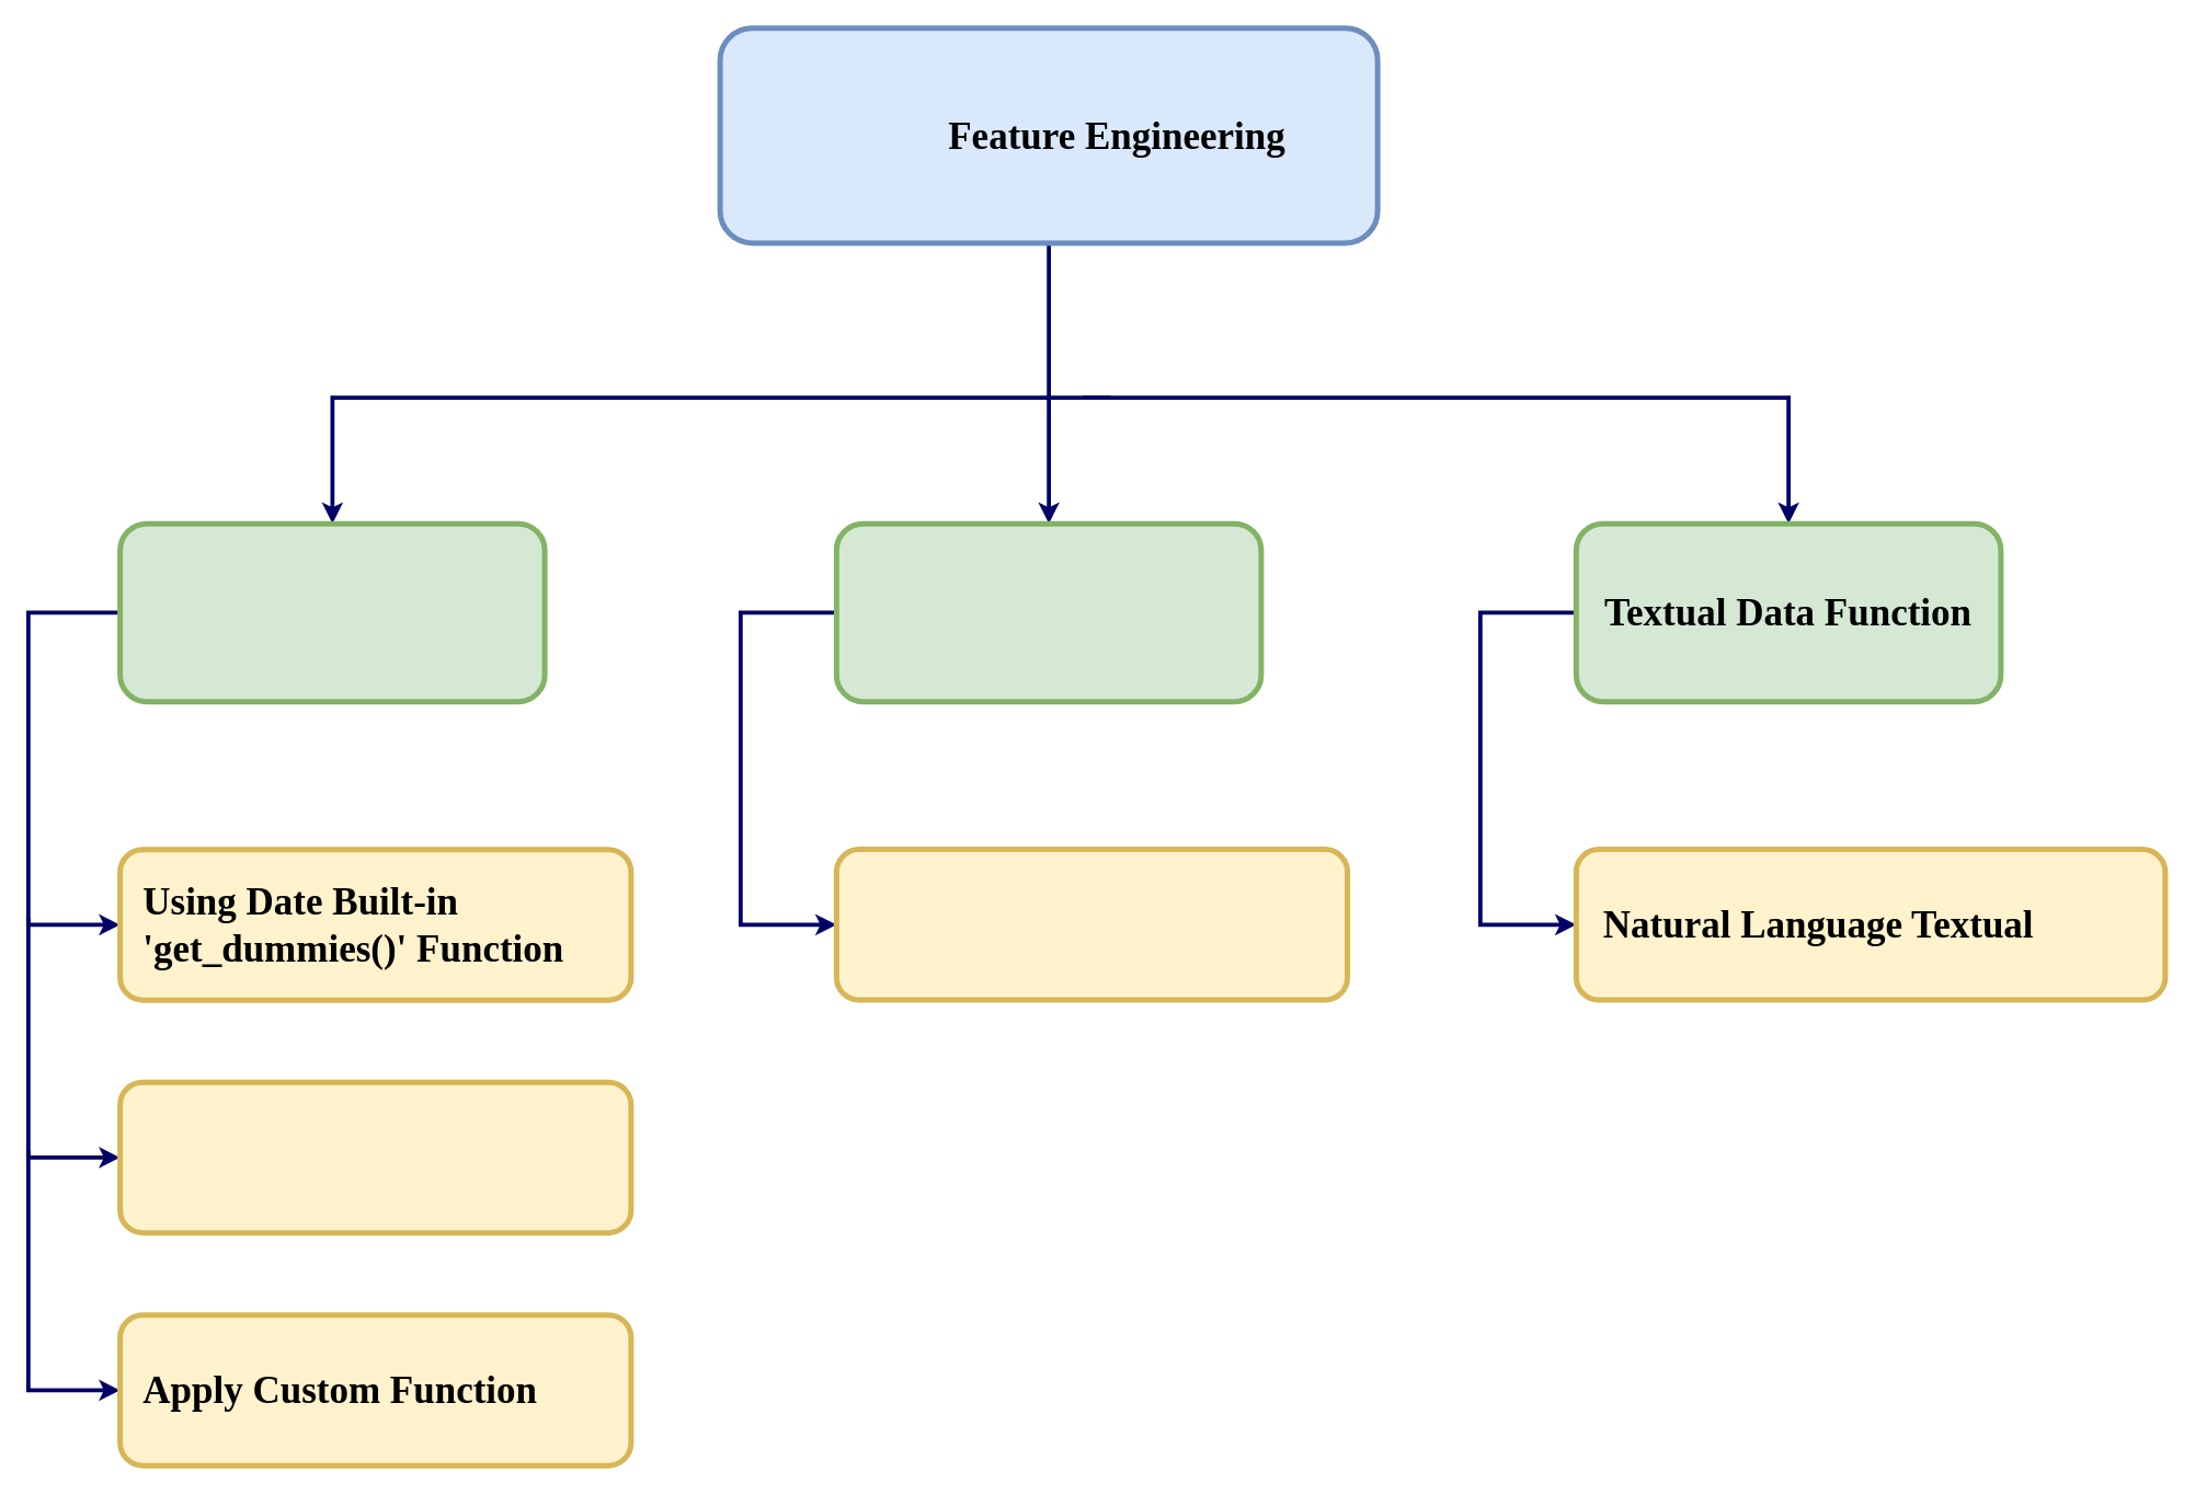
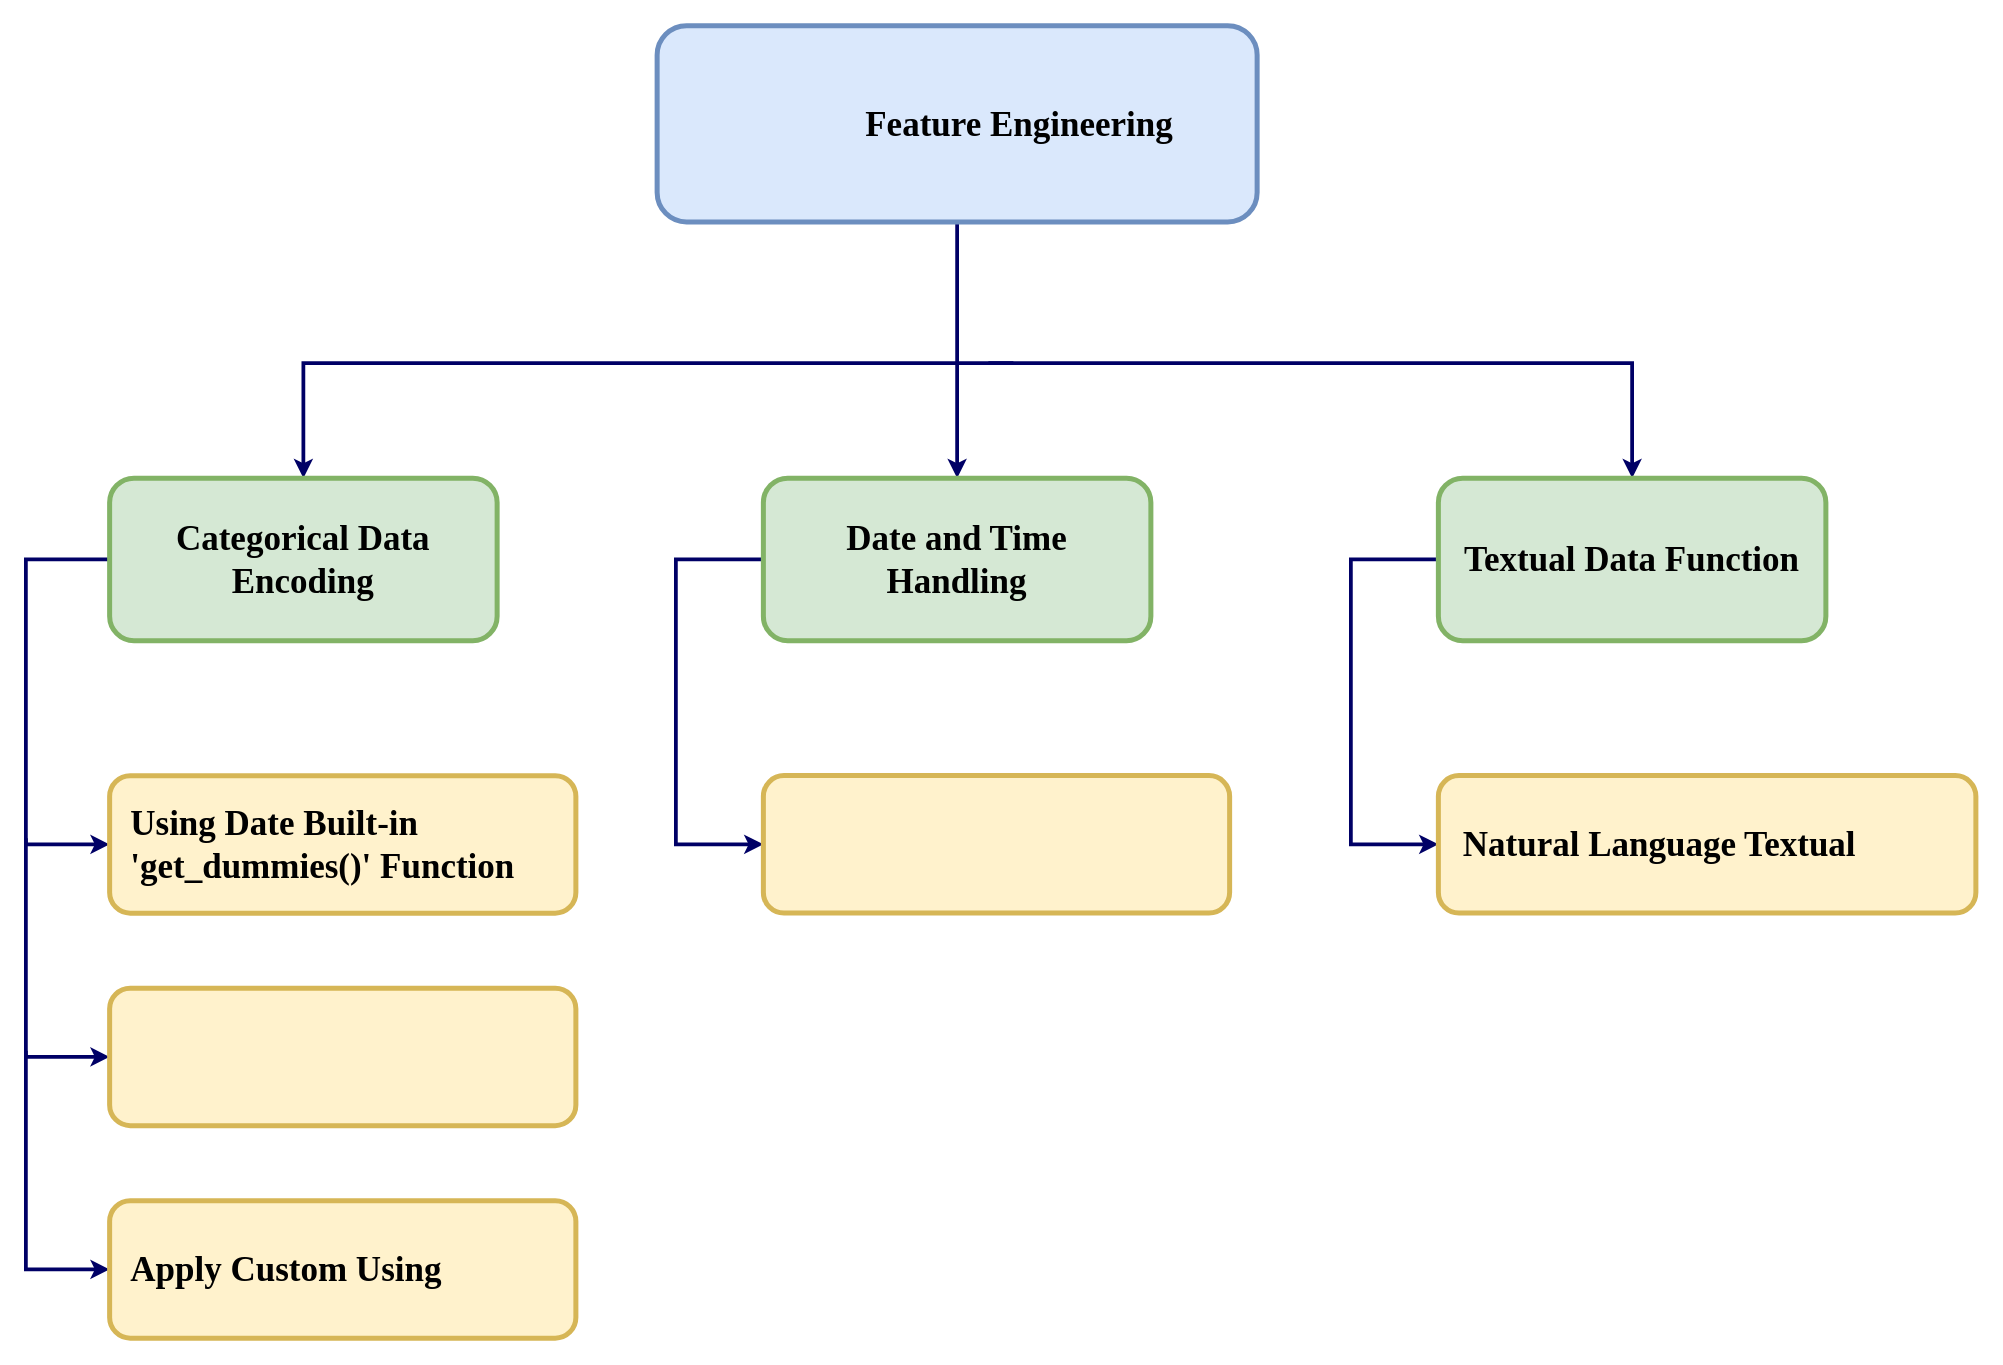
  <mxCell id="0" />
  <mxCell id="1" parent="0" />
  <mxCell id="2" style="edgeStyle=orthogonalEdgeStyle;rounded=0;orthogonalLoop=1;jettySize=auto;html=1;entryX=0.5;entryY=0;entryDx=0;entryDy=0;strokeColor=#000066;strokeWidth=3;" edge="1" parent="1" source="3" target="10"><mxGeometry relative="1" as="geometry" /></mxCell>
  <mxCell id="3" value="" style="rounded=1;whiteSpace=wrap;html=1;strokeWidth=4;fillColor=#dae8fc;strokeColor=#6c8ebf;" vertex="1" parent="1"><mxGeometry x="525" y="20" width="480" height="157" as="geometry" /></mxCell>
  <mxCell id="4" value="&lt;font face=&quot;Comic Sans MS&quot; size=&quot;1&quot; style=&quot;&quot;&gt;&lt;b style=&quot;font-size: 28px;&quot;&gt;Feature Engineering&lt;/b&gt;&lt;/font&gt;" style="text;html=1;strokeColor=none;fillColor=none;align=center;verticalAlign=middle;whiteSpace=wrap;rounded=0;" vertex="1" parent="1"><mxGeometry x="655" y="71" width="320" height="55" as="geometry" /></mxCell>
  <mxCell id="5" style="edgeStyle=orthogonalEdgeStyle;rounded=0;orthogonalLoop=1;jettySize=auto;html=1;entryX=0;entryY=0.5;entryDx=0;entryDy=0;strokeColor=#000066;strokeWidth=3;" edge="1" parent="1" source="7" target="16"><mxGeometry relative="1" as="geometry"><Array as="points"><mxPoint x="20" y="447" /><mxPoint x="20" y="675" /></Array></mxGeometry></mxCell>
  <mxCell id="6" style="edgeStyle=orthogonalEdgeStyle;rounded=0;orthogonalLoop=1;jettySize=auto;html=1;strokeColor=#000066;strokeWidth=3;" edge="1" parent="1" target="7"><mxGeometry relative="1" as="geometry"><mxPoint x="810" y="290" as="sourcePoint" /><Array as="points"><mxPoint x="242" y="290" /></Array></mxGeometry></mxCell>
  <mxCell id="7" value="" style="rounded=1;whiteSpace=wrap;html=1;strokeWidth=4;fillColor=#d5e8d4;strokeColor=#82b366;" vertex="1" parent="1"><mxGeometry x="87" y="382" width="310" height="130" as="geometry" /></mxCell>
+ <mxCell id="8" value="&lt;font face=&quot;Comic Sans MS&quot; size=&quot;1&quot; style=&quot;&quot;&gt;&lt;b style=&quot;font-size: 28px;&quot;&gt;Categorical Data Encoding&lt;/b&gt;&lt;/font&gt;" style="text;html=1;strokeColor=none;fillColor=none;align=center;verticalAlign=middle;whiteSpace=wrap;rounded=0;" vertex="1" parent="1"><mxGeometry x="102" y="419.5" width="280" height="55" as="geometry" /></mxCell>
  <mxCell id="9" style="edgeStyle=orthogonalEdgeStyle;rounded=0;orthogonalLoop=1;jettySize=auto;html=1;entryX=0;entryY=0.5;entryDx=0;entryDy=0;strokeColor=#000066;strokeWidth=3;" edge="1" parent="1" source="10" target="23"><mxGeometry relative="1" as="geometry"><Array as="points"><mxPoint x="540" y="447" /><mxPoint x="540" y="675" /></Array></mxGeometry></mxCell>
  <mxCell id="10" value="" style="rounded=1;whiteSpace=wrap;html=1;strokeWidth=4;fillColor=#d5e8d4;strokeColor=#82b366;" vertex="1" parent="1"><mxGeometry x="610" y="382" width="310" height="130" as="geometry" /></mxCell>
+ <mxCell id="11" value="&lt;font face=&quot;Comic Sans MS&quot;&gt;&lt;span style=&quot;font-size: 28px;&quot;&gt;&lt;b&gt;Date and Time Handling&lt;/b&gt;&lt;/span&gt;&lt;/font&gt;" style="text;html=1;strokeColor=none;fillColor=none;align=center;verticalAlign=middle;whiteSpace=wrap;rounded=0;" vertex="1" parent="1"><mxGeometry x="619" y="419.5" width="292" height="55" as="geometry" /></mxCell>
  <mxCell id="12" style="edgeStyle=orthogonalEdgeStyle;rounded=0;orthogonalLoop=1;jettySize=auto;html=1;strokeColor=#000066;strokeWidth=3;" edge="1" parent="1" target="14"><mxGeometry relative="1" as="geometry"><mxPoint x="790" y="290" as="sourcePoint" /><Array as="points"><mxPoint x="1305" y="290" /></Array></mxGeometry></mxCell>
  <mxCell id="13" style="edgeStyle=orthogonalEdgeStyle;rounded=0;orthogonalLoop=1;jettySize=auto;html=1;entryX=0;entryY=0.5;entryDx=0;entryDy=0;strokeColor=#000066;strokeWidth=3;" edge="1" parent="1" source="14" target="24"><mxGeometry relative="1" as="geometry"><Array as="points"><mxPoint x="1080" y="447" /><mxPoint x="1080" y="675" /></Array></mxGeometry></mxCell>
  <mxCell id="14" value="" style="rounded=1;whiteSpace=wrap;html=1;strokeWidth=4;fillColor=#d5e8d4;strokeColor=#82b366;" vertex="1" parent="1"><mxGeometry x="1150" y="382" width="310" height="130" as="geometry" /></mxCell>
  <mxCell id="15" value="&lt;font face=&quot;Comic Sans MS&quot;&gt;&lt;span style=&quot;font-size: 28px;&quot;&gt;&lt;b&gt;Textual Data Function&lt;/b&gt;&lt;/span&gt;&lt;/font&gt;" style="text;html=1;strokeColor=none;fillColor=none;align=center;verticalAlign=middle;whiteSpace=wrap;rounded=0;" vertex="1" parent="1"><mxGeometry x="1159" y="419.5" width="292" height="55" as="geometry" /></mxCell>
  <mxCell id="16" value="" style="rounded=1;whiteSpace=wrap;html=1;strokeWidth=4;fillColor=#fff2cc;strokeColor=#d6b656;" vertex="1" parent="1"><mxGeometry x="87" y="620" width="373" height="110" as="geometry" /></mxCell>
  <mxCell id="17" value="&lt;font face=&quot;Comic Sans MS&quot; size=&quot;1&quot; style=&quot;&quot;&gt;&lt;b style=&quot;font-size: 28px;&quot;&gt;Using Date Built-in 'get_dummies()' Function&lt;/b&gt;&lt;/font&gt;" style="text;html=1;strokeColor=none;fillColor=none;align=left;verticalAlign=middle;whiteSpace=wrap;rounded=0;" vertex="1" parent="1"><mxGeometry x="102" y="638.43" width="348" height="73.13" as="geometry" /></mxCell>
  <mxCell id="18" style="edgeStyle=orthogonalEdgeStyle;rounded=0;orthogonalLoop=1;jettySize=auto;html=1;strokeColor=#000066;strokeWidth=3;" edge="1" parent="1" target="19"><mxGeometry relative="1" as="geometry"><mxPoint x="20" y="670" as="sourcePoint" /><Array as="points"><mxPoint x="20" y="845" /></Array></mxGeometry></mxCell>
  <mxCell id="19" value="" style="rounded=1;whiteSpace=wrap;html=1;strokeWidth=4;fillColor=#fff2cc;strokeColor=#d6b656;" vertex="1" parent="1"><mxGeometry x="87" y="790" width="373" height="110" as="geometry" /></mxCell>
  <mxCell id="20" style="edgeStyle=orthogonalEdgeStyle;rounded=0;orthogonalLoop=1;jettySize=auto;html=1;strokeColor=#000066;strokeWidth=3;" edge="1" parent="1" target="21"><mxGeometry relative="1" as="geometry"><mxPoint x="20" y="840" as="sourcePoint" /><Array as="points"><mxPoint x="20" y="1015" /></Array></mxGeometry></mxCell>
  <mxCell id="21" value="" style="rounded=1;whiteSpace=wrap;html=1;strokeWidth=4;fillColor=#fff2cc;strokeColor=#d6b656;" vertex="1" parent="1"><mxGeometry x="87" y="960" width="373" height="110" as="geometry" /></mxCell>
- <mxCell id="22" value="&lt;font face=&quot;Comic Sans MS&quot; size=&quot;1&quot; style=&quot;&quot;&gt;&lt;b style=&quot;font-size: 28px;&quot;&gt;Apply Custom Function&lt;/b&gt;&lt;/font&gt;" style="text;html=1;strokeColor=none;fillColor=none;align=left;verticalAlign=middle;whiteSpace=wrap;rounded=0;" vertex="1" parent="1"><mxGeometry x="102" y="978.43" width="348" height="73.13" as="geometry" /></mxCell>
+ <mxCell id="22" value="&lt;font face=&quot;Comic Sans MS&quot; size=&quot;1&quot; style=&quot;&quot;&gt;&lt;b style=&quot;font-size: 28px;&quot;&gt;Apply Custom Using&lt;/b&gt;&lt;/font&gt;" style="text;html=1;strokeColor=none;fillColor=none;align=left;verticalAlign=middle;whiteSpace=wrap;rounded=0;" vertex="1" parent="1"><mxGeometry x="102" y="978.43" width="348" height="73.13" as="geometry" /></mxCell>
  <mxCell id="23" value="" style="rounded=1;whiteSpace=wrap;html=1;strokeWidth=4;fillColor=#fff2cc;strokeColor=#d6b656;" vertex="1" parent="1"><mxGeometry x="610" y="619.99" width="373" height="110" as="geometry" /></mxCell>
  <mxCell id="24" value="" style="rounded=1;whiteSpace=wrap;html=1;strokeWidth=4;fillColor=#fff2cc;strokeColor=#d6b656;" vertex="1" parent="1"><mxGeometry x="1150" y="619.99" width="430" height="110" as="geometry" /></mxCell>
  <mxCell id="25" value="&lt;font face=&quot;Comic Sans MS&quot; size=&quot;1&quot; style=&quot;&quot;&gt;&lt;b style=&quot;font-size: 28px;&quot;&gt;Natural Language Textual&lt;/b&gt;&lt;/font&gt;" style="text;html=1;strokeColor=none;fillColor=none;align=left;verticalAlign=middle;whiteSpace=wrap;rounded=0;" vertex="1" parent="1"><mxGeometry x="1167.5" y="649.21" width="395" height="51.55" as="geometry" /></mxCell>
